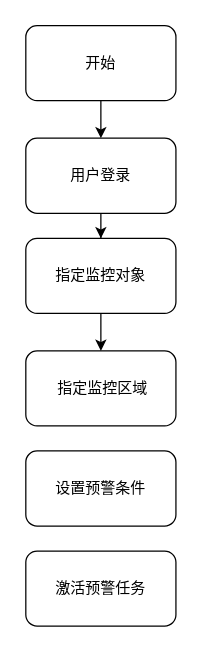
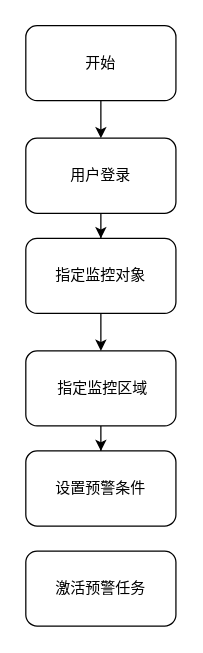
  <mxCell id="0" />
  <mxCell id="1" parent="0" />
  <mxCell id="2" style="edgeStyle=orthogonalEdgeStyle;rounded=0;orthogonalLoop=1;jettySize=auto;html=1;entryX=0.5;entryY=0;entryDx=0;entryDy=0;" edge="1" parent="1" source="3" target="5"><mxGeometry relative="1" as="geometry" /></mxCell>
  <mxCell id="3" value="开始" style="rounded=1;whiteSpace=wrap;html=1;" vertex="1" parent="1"><mxGeometry x="20" y="20" width="120" height="60" as="geometry" /></mxCell>
  <mxCell id="4" value="" style="edgeStyle=orthogonalEdgeStyle;rounded=0;orthogonalLoop=1;jettySize=auto;html=1;" edge="1" parent="1" source="5" target="11"><mxGeometry relative="1" as="geometry" /></mxCell>
  <mxCell id="5" value="用户登录" style="rounded=1;whiteSpace=wrap;html=1;" vertex="1" parent="1"><mxGeometry x="20" y="110" width="120" height="60" as="geometry" /></mxCell>
+ <mxCell id="6" style="edgeStyle=orthogonalEdgeStyle;rounded=0;orthogonalLoop=1;jettySize=auto;html=1;entryX=0.5;entryY=0;entryDx=0;entryDy=0;" edge="1" parent="1" source="7" target="8"><mxGeometry relative="1" as="geometry" /></mxCell>
  <mxCell id="7" value="&amp;nbsp;指定监控区域" style="rounded=1;whiteSpace=wrap;html=1;" vertex="1" parent="1"><mxGeometry x="20" y="280" width="120" height="60" as="geometry" /></mxCell>
  <mxCell id="8" value="设置预警条件" style="rounded=1;whiteSpace=wrap;html=1;" vertex="1" parent="1"><mxGeometry x="20" y="360" width="120" height="60" as="geometry" /></mxCell>
  <mxCell id="9" value="激活预警任务" style="rounded=1;whiteSpace=wrap;html=1;" vertex="1" parent="1"><mxGeometry x="20" y="440" width="120" height="60" as="geometry" /></mxCell>
  <mxCell id="10" style="edgeStyle=orthogonalEdgeStyle;rounded=0;orthogonalLoop=1;jettySize=auto;html=1;entryX=0.5;entryY=0;entryDx=0;entryDy=0;" edge="1" parent="1" source="11" target="7"><mxGeometry relative="1" as="geometry" /></mxCell>
  <mxCell id="11" value="指定监控对象" style="rounded=1;whiteSpace=wrap;html=1;" vertex="1" parent="1"><mxGeometry x="20" y="190" width="120" height="60" as="geometry" /></mxCell>
